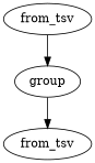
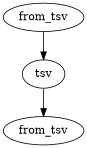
  digraph {
    n1 [label=from_tsv]
-   n2 [label=group]
+   n2 [label=tsv]
    n3 [label=from_tsv]
    n1 -> n2
    n2 -> n3
  }
